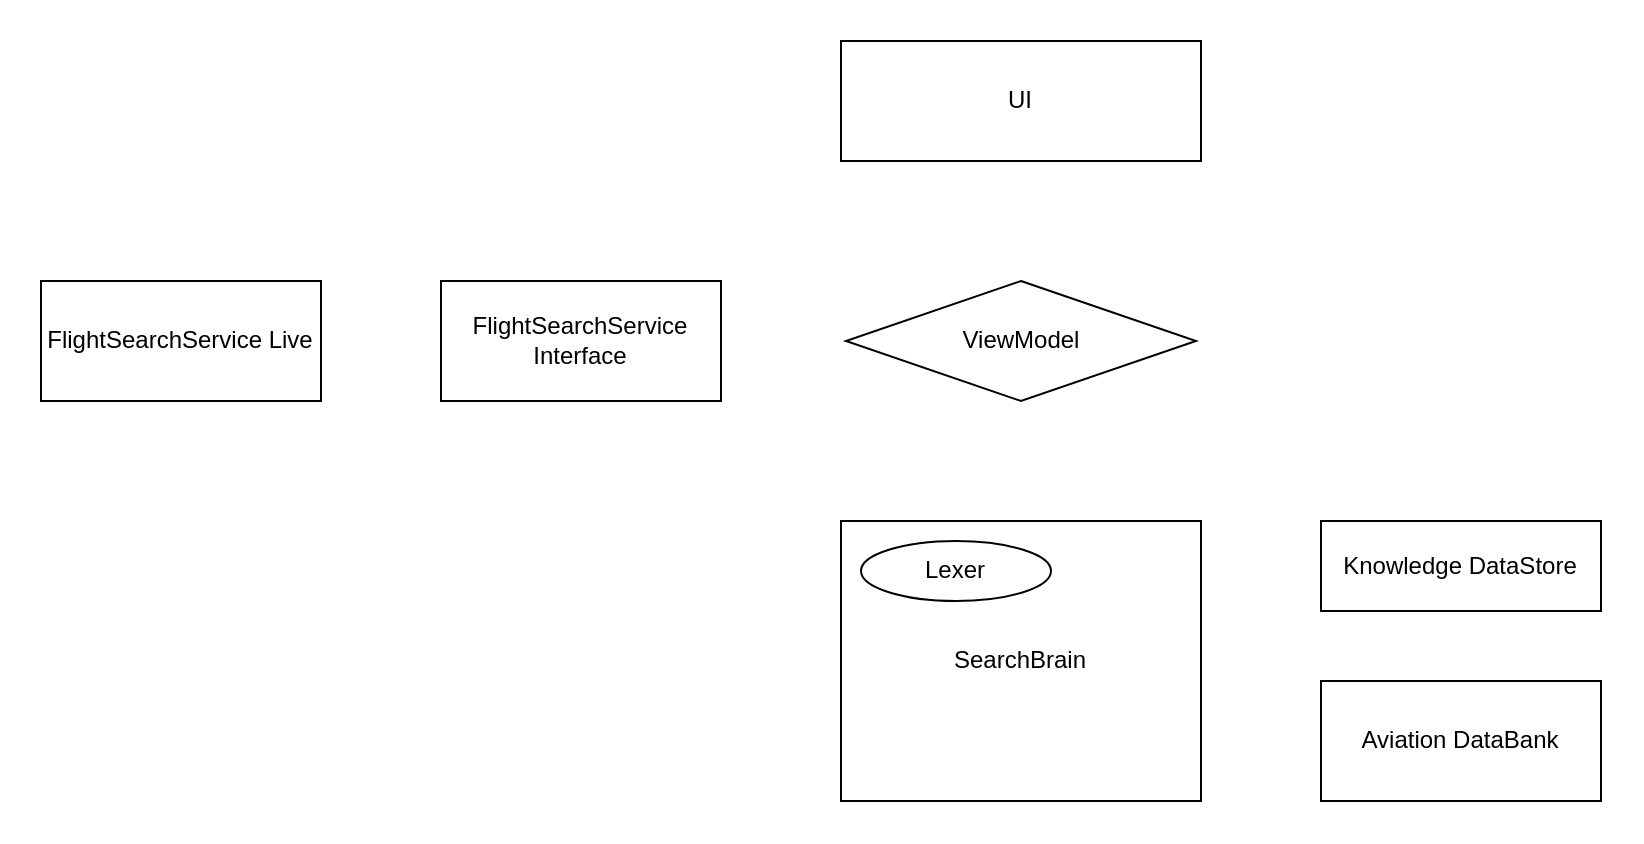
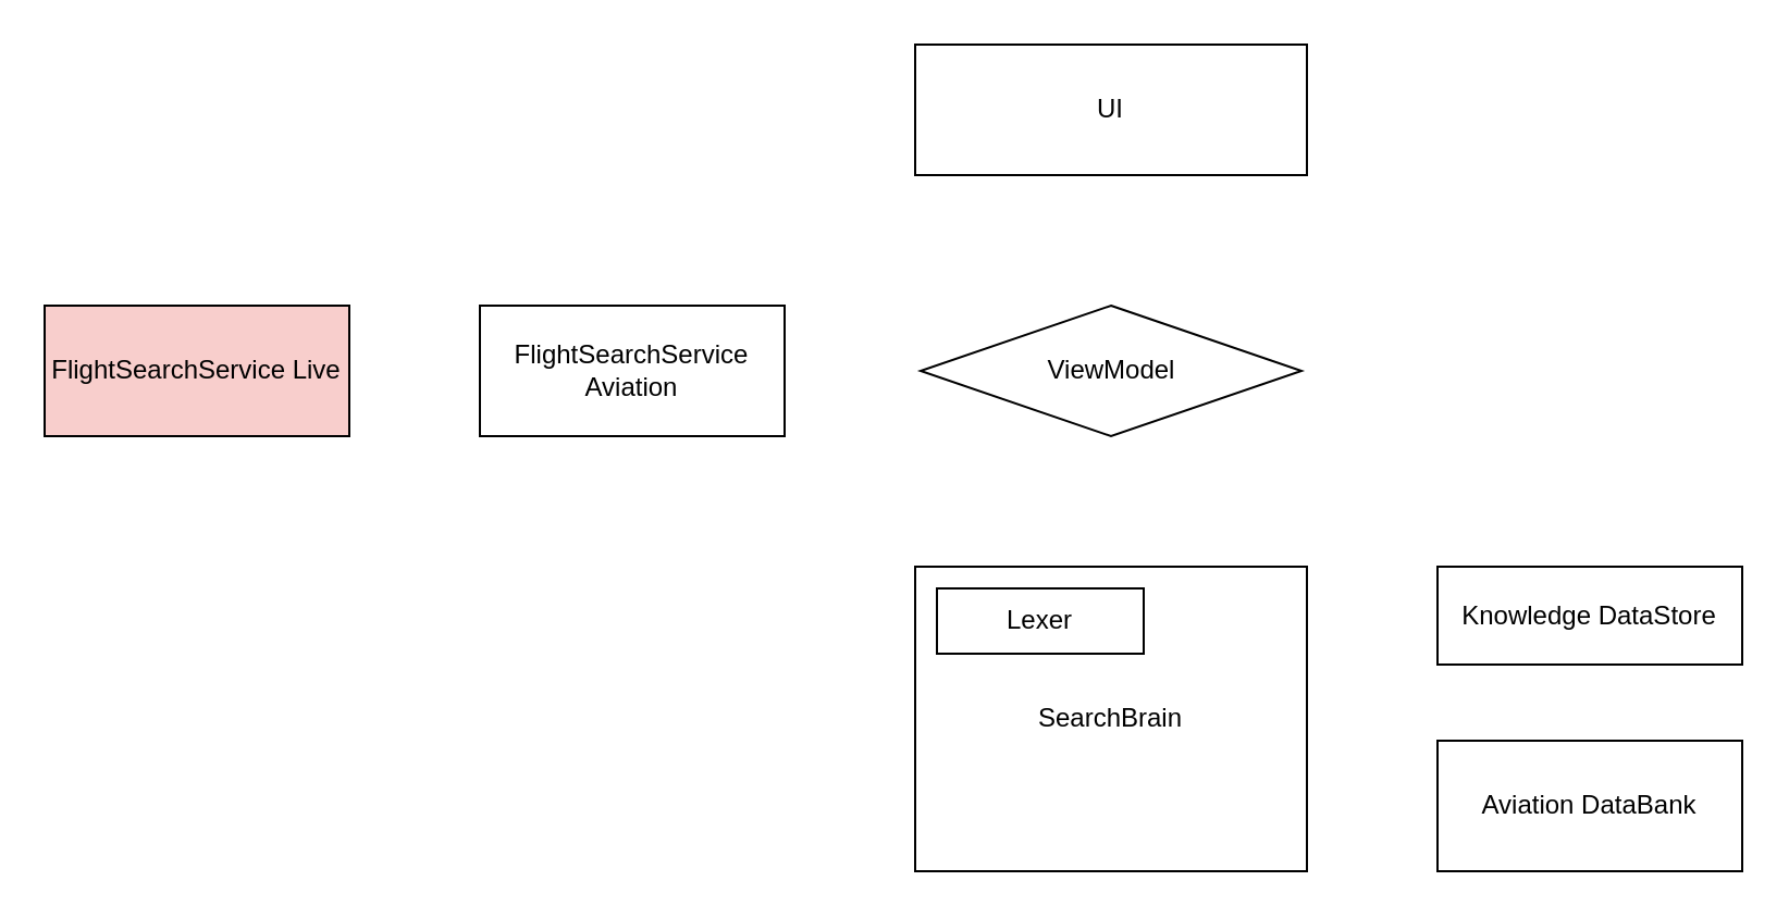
  <mxCell id="0" />
  <mxCell id="1" parent="0" />
  <mxCell id="2" value="UI" style="rounded=0;whiteSpace=wrap;html=1;" vertex="1" parent="1"><mxGeometry x="420" y="20" width="180" height="60" as="geometry" /></mxCell>
  <mxCell id="3" value="SearchBrain" style="rounded=0;whiteSpace=wrap;html=1;" vertex="1" parent="1"><mxGeometry x="420" y="260" width="180" height="140" as="geometry" /></mxCell>
- <mxCell id="4" value="Lexer" style="ellipse;whiteSpace=wrap;html=1;" vertex="1" parent="1"><mxGeometry x="430" y="270" width="95" height="30" as="geometry" /></mxCell>
+ <mxCell id="4" value="Lexer" style="rounded=0;whiteSpace=wrap;html=1;" vertex="1" parent="1"><mxGeometry x="430" y="270" width="95" height="30" as="geometry" /></mxCell>
  <mxCell id="5" value="Aviation DataBank" style="rounded=0;whiteSpace=wrap;html=1;" vertex="1" parent="1"><mxGeometry x="660" y="340" width="140" height="60" as="geometry" /></mxCell>
  <mxCell id="6" value="ViewModel" style="rhombus;whiteSpace=wrap;html=1;" vertex="1" parent="1"><mxGeometry x="422.5" y="140" width="175" height="60" as="geometry" /></mxCell>
- <mxCell id="7" value="FlightSearchService&lt;br&gt;Interface" style="rounded=0;whiteSpace=wrap;html=1;" vertex="1" parent="1"><mxGeometry x="220" y="140" width="140" height="60" as="geometry" /></mxCell>
- <mxCell id="8" value="FlightSearchService Live" style="rounded=0;whiteSpace=wrap;html=1;" vertex="1" parent="1"><mxGeometry x="20" y="140" width="140" height="60" as="geometry" /></mxCell>
+ <mxCell id="7" value="FlightSearchService&lt;br&gt;Aviation" style="rounded=0;whiteSpace=wrap;html=1;" vertex="1" parent="1"><mxGeometry x="220" y="140" width="140" height="60" as="geometry" /></mxCell>
+ <mxCell id="8" value="FlightSearchService Live" style="rounded=0;whiteSpace=wrap;html=1;fillColor=#f8cecc;" vertex="1" parent="1"><mxGeometry x="20" y="140" width="140" height="60" as="geometry" /></mxCell>
  <mxCell id="9" value="Knowledge DataStore" style="rounded=0;whiteSpace=wrap;html=1;" vertex="1" parent="1"><mxGeometry x="660" y="260" width="140" height="45" as="geometry" /></mxCell>
